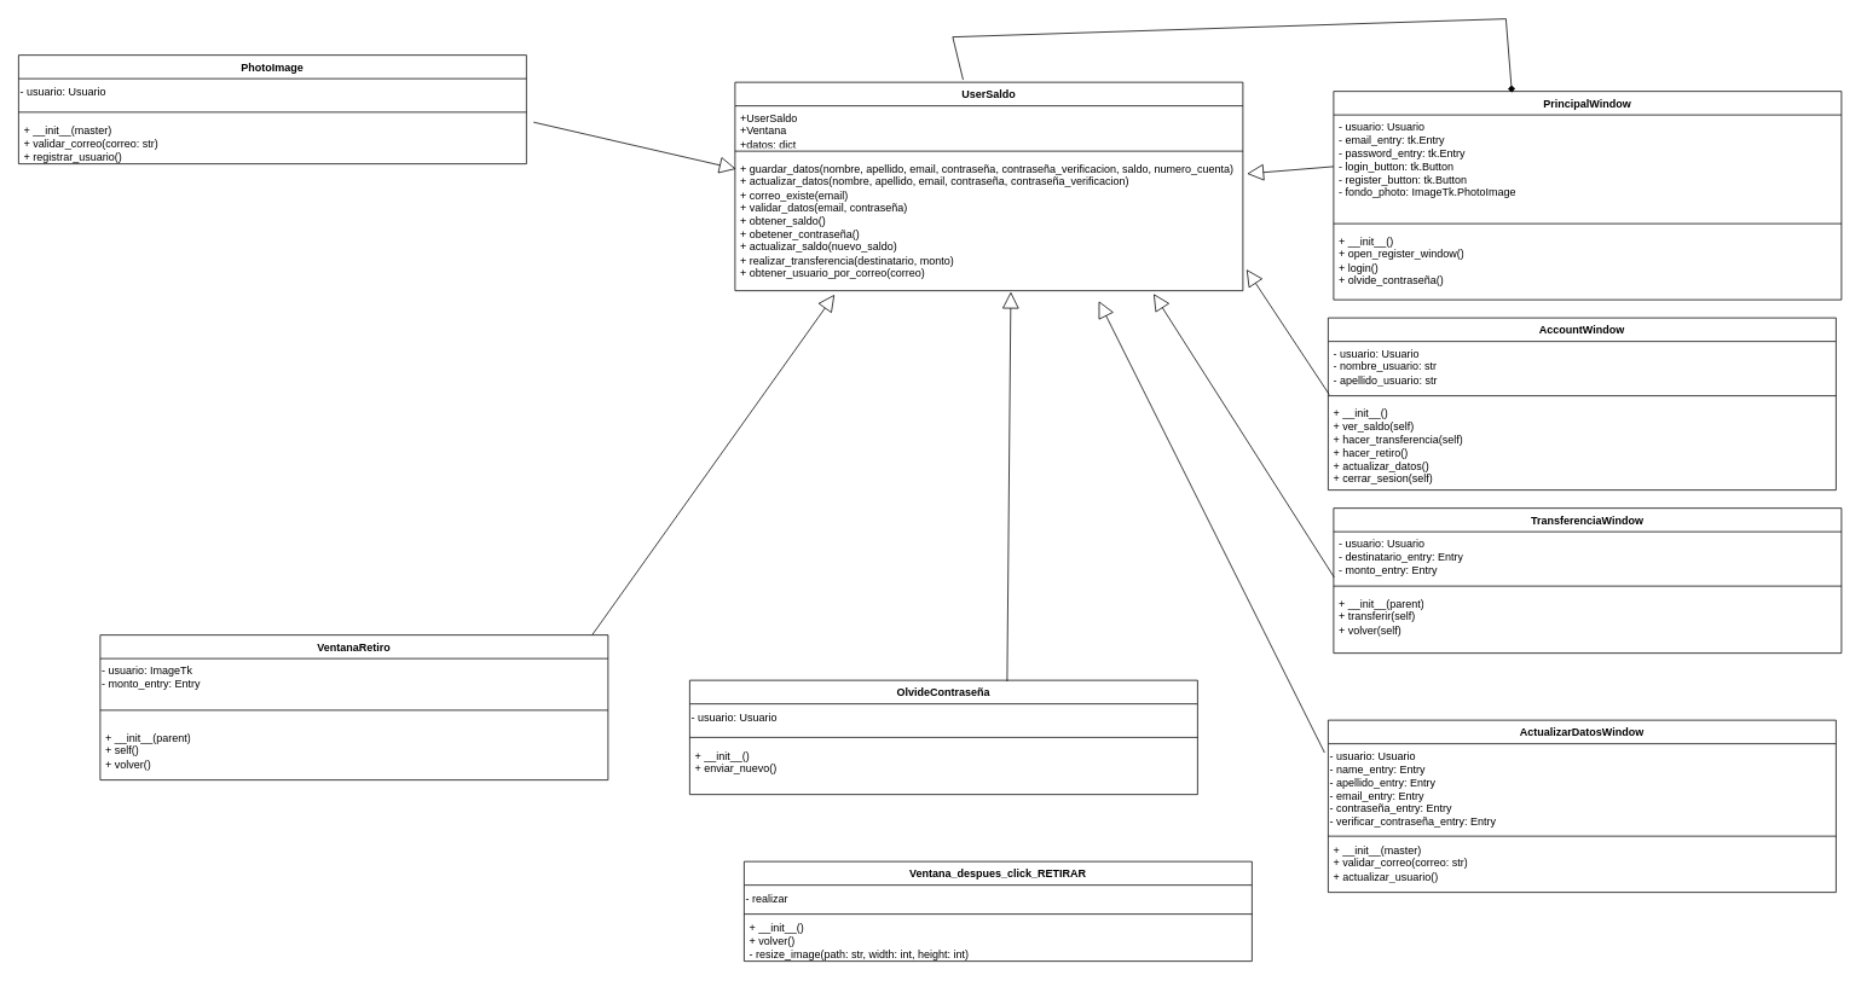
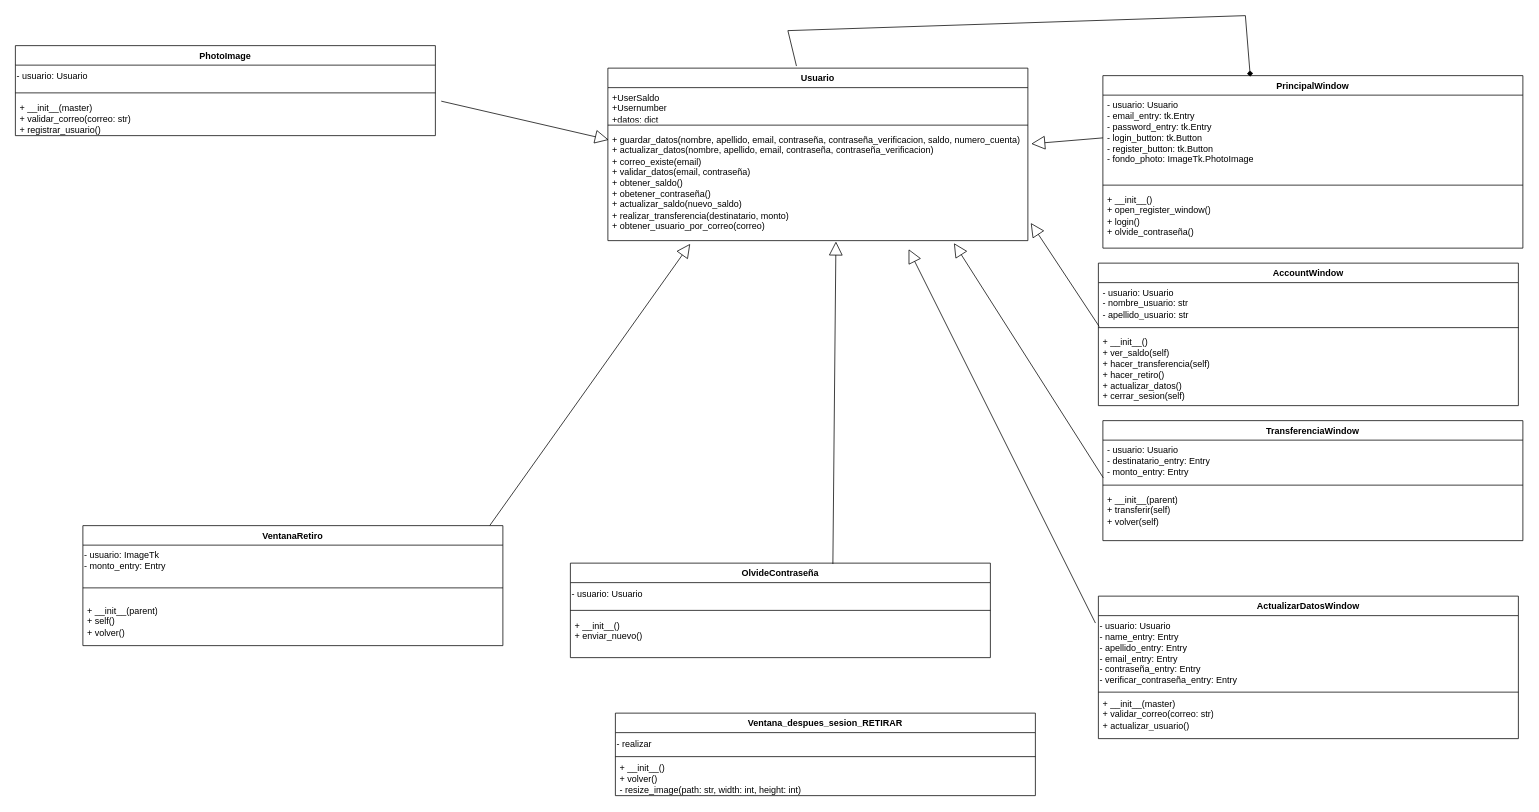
  <mxCell id="0" />
  <mxCell id="1" parent="0" />
- <mxCell id="2" value="UserSaldo" style="swimlane;fontStyle=1;align=center;verticalAlign=top;childLayout=stackLayout;horizontal=1;startSize=26;horizontalStack=0;resizeParent=1;resizeParentMax=0;resizeLast=0;collapsible=1;marginBottom=0;whiteSpace=wrap;html=1;" parent="1" vertex="1"><mxGeometry x="810" y="90" width="560" height="230" as="geometry" /></mxCell>
- <mxCell id="3" value="+UserSaldo&lt;br&gt;+Ventana&lt;br&gt;+datos: dict" style="text;strokeColor=none;fillColor=none;align=left;verticalAlign=top;spacingLeft=4;spacingRight=4;overflow=hidden;rotatable=0;points=[[0,0.5],[1,0.5]];portConstraint=eastwest;whiteSpace=wrap;html=1;" parent="2" vertex="1"><mxGeometry y="26" width="560" height="44" as="geometry" /></mxCell>
+ <mxCell id="2" value="Usuario" style="swimlane;fontStyle=1;align=center;verticalAlign=top;childLayout=stackLayout;horizontal=1;startSize=26;horizontalStack=0;resizeParent=1;resizeParentMax=0;resizeLast=0;collapsible=1;marginBottom=0;whiteSpace=wrap;html=1;" parent="1" vertex="1"><mxGeometry x="810" y="90" width="560" height="230" as="geometry" /></mxCell>
+ <mxCell id="3" value="+UserSaldo&lt;br&gt;+Usernumber&lt;br&gt;+datos: dict" style="text;strokeColor=none;fillColor=none;align=left;verticalAlign=top;spacingLeft=4;spacingRight=4;overflow=hidden;rotatable=0;points=[[0,0.5],[1,0.5]];portConstraint=eastwest;whiteSpace=wrap;html=1;" parent="2" vertex="1"><mxGeometry y="26" width="560" height="44" as="geometry" /></mxCell>
  <mxCell id="4" value="" style="line;strokeWidth=1;fillColor=none;align=left;verticalAlign=middle;spacingTop=-1;spacingLeft=3;spacingRight=3;rotatable=0;labelPosition=right;points=[];portConstraint=eastwest;strokeColor=inherit;" parent="2" vertex="1"><mxGeometry y="70" width="560" height="12" as="geometry" /></mxCell>
  <mxCell id="5" value="+ guardar_datos(nombre, apellido, email, contraseña, contraseña_verificacion, saldo, numero_cuenta)&lt;br&gt;+ actualizar_datos(nombre, apellido, email, contraseña, contraseña_verificacion)&lt;br&gt;+ correo_existe(email)&lt;span style=&quot;&quot;&gt;&lt;/span&gt;&lt;br&gt;+ validar_datos(email, contraseña)&lt;br&gt;+ obtener_saldo()&lt;span style=&quot;&quot;&gt;&lt;/span&gt;&lt;br&gt;+ obetener_contraseña()&lt;span style=&quot;&quot;&gt;&lt;/span&gt;&lt;br&gt;+ actualizar_saldo(nuevo_saldo)&lt;br&gt;+ realizar_transferencia(destinatario, monto)&lt;span style=&quot;&quot;&gt;&lt;/span&gt;&lt;br&gt;+ obtener_usuario_por_correo(correo)&lt;span style=&quot;&quot;&gt;&lt;/span&gt;" style="text;strokeColor=none;fillColor=none;align=left;verticalAlign=top;spacingLeft=4;spacingRight=4;overflow=hidden;rotatable=0;points=[[0,0.5],[1,0.5]];portConstraint=eastwest;whiteSpace=wrap;html=1;" parent="2" vertex="1"><mxGeometry y="82" width="560" height="148" as="geometry" /></mxCell>
  <mxCell id="6" value="AccountWindow" style="swimlane;fontStyle=1;align=center;verticalAlign=top;childLayout=stackLayout;horizontal=1;startSize=26;horizontalStack=0;resizeParent=1;resizeParentMax=0;resizeLast=0;collapsible=1;marginBottom=0;whiteSpace=wrap;html=1;" vertex="1" parent="1"><mxGeometry x="1464" y="350" width="560" height="190" as="geometry" /></mxCell>
  <mxCell id="7" value="&lt;div&gt;- usuario: Usuario&lt;/div&gt;&lt;div&gt;- nombre_usuario: str&lt;/div&gt;&lt;div&gt;- apellido_usuario: str&lt;/div&gt;" style="text;strokeColor=none;fillColor=none;align=left;verticalAlign=top;spacingLeft=4;spacingRight=4;overflow=hidden;rotatable=0;points=[[0,0.5],[1,0.5]];portConstraint=eastwest;whiteSpace=wrap;html=1;" vertex="1" parent="6"><mxGeometry y="26" width="560" height="54" as="geometry" /></mxCell>
  <mxCell id="8" value="" style="line;strokeWidth=1;fillColor=none;align=left;verticalAlign=middle;spacingTop=-1;spacingLeft=3;spacingRight=3;rotatable=0;labelPosition=right;points=[];portConstraint=eastwest;strokeColor=inherit;" vertex="1" parent="6"><mxGeometry y="80" width="560" height="12" as="geometry" /></mxCell>
  <mxCell id="9" value="+&amp;nbsp;__init__()&lt;br&gt;+ ver_saldo(self)&lt;br&gt;+ hacer_transferencia(self)&lt;br&gt;+&amp;nbsp;hacer_retiro()&lt;br&gt;+&amp;nbsp;actualizar_datos()&lt;br&gt;+ cerrar_sesion(self)" style="text;strokeColor=none;fillColor=none;align=left;verticalAlign=top;spacingLeft=4;spacingRight=4;overflow=hidden;rotatable=0;points=[[0,0.5],[1,0.5]];portConstraint=eastwest;whiteSpace=wrap;html=1;" vertex="1" parent="6"><mxGeometry y="92" width="560" height="98" as="geometry" /></mxCell>
  <mxCell id="10" value="TransferenciaWindow" style="swimlane;fontStyle=1;align=center;verticalAlign=top;childLayout=stackLayout;horizontal=1;startSize=26;horizontalStack=0;resizeParent=1;resizeParentMax=0;resizeLast=0;collapsible=1;marginBottom=0;whiteSpace=wrap;html=1;" vertex="1" parent="1"><mxGeometry x="1470" y="560" width="560" height="160" as="geometry" /></mxCell>
  <mxCell id="11" value="&lt;div&gt;- usuario: Usuario&lt;/div&gt;&lt;div&gt;- destinatario_entry: Entry&lt;/div&gt;&lt;div&gt;- monto_entry: Entry&amp;nbsp; &amp;nbsp;&lt;/div&gt;" style="text;strokeColor=none;fillColor=none;align=left;verticalAlign=top;spacingLeft=4;spacingRight=4;overflow=hidden;rotatable=0;points=[[0,0.5],[1,0.5]];portConstraint=eastwest;whiteSpace=wrap;html=1;" vertex="1" parent="10"><mxGeometry y="26" width="560" height="54" as="geometry" /></mxCell>
  <mxCell id="12" value="" style="line;strokeWidth=1;fillColor=none;align=left;verticalAlign=middle;spacingTop=-1;spacingLeft=3;spacingRight=3;rotatable=0;labelPosition=right;points=[];portConstraint=eastwest;strokeColor=inherit;" vertex="1" parent="10"><mxGeometry y="80" width="560" height="12" as="geometry" /></mxCell>
  <mxCell id="13" value="+&amp;nbsp;__init__(parent)&lt;br&gt;+ transferir(self)&lt;br&gt;+ volver(self)" style="text;strokeColor=none;fillColor=none;align=left;verticalAlign=top;spacingLeft=4;spacingRight=4;overflow=hidden;rotatable=0;points=[[0,0.5],[1,0.5]];portConstraint=eastwest;whiteSpace=wrap;html=1;" vertex="1" parent="10"><mxGeometry y="92" width="560" height="68" as="geometry" /></mxCell>
  <mxCell id="14" value="PhotoImage" style="swimlane;fontStyle=1;align=center;verticalAlign=top;childLayout=stackLayout;horizontal=1;startSize=26;horizontalStack=0;resizeParent=1;resizeParentMax=0;resizeLast=0;collapsible=1;marginBottom=0;whiteSpace=wrap;html=1;" vertex="1" parent="1"><mxGeometry x="20" y="60" width="560" height="120" as="geometry" /></mxCell>
  <mxCell id="15" value="- usuario: Usuario" style="text;html=1;align=left;verticalAlign=middle;resizable=0;points=[];autosize=1;strokeColor=none;fillColor=none;" vertex="1" parent="14"><mxGeometry y="26" width="560" height="30" as="geometry" /></mxCell>
  <mxCell id="16" value="" style="line;strokeWidth=1;fillColor=none;align=left;verticalAlign=middle;spacingTop=-1;spacingLeft=3;spacingRight=3;rotatable=0;labelPosition=right;points=[];portConstraint=eastwest;strokeColor=inherit;" vertex="1" parent="14"><mxGeometry y="56" width="560" height="14" as="geometry" /></mxCell>
  <mxCell id="17" value="&lt;div&gt;+ __init__(master)&lt;/div&gt;&lt;div&gt;+ validar_correo(correo: str)&amp;nbsp;&lt;/div&gt;&lt;div&gt;+ registrar_usuario()&lt;/div&gt;" style="text;strokeColor=none;fillColor=none;align=left;verticalAlign=top;spacingLeft=4;spacingRight=4;overflow=hidden;rotatable=0;points=[[0,0.5],[1,0.5]];portConstraint=eastwest;whiteSpace=wrap;html=1;" vertex="1" parent="14"><mxGeometry y="70" width="560" height="50" as="geometry" /></mxCell>
  <mxCell id="18" value="PrincipalWindow" style="swimlane;fontStyle=1;align=center;verticalAlign=top;childLayout=stackLayout;horizontal=1;startSize=26;horizontalStack=0;resizeParent=1;resizeParentMax=0;resizeLast=0;collapsible=1;marginBottom=0;whiteSpace=wrap;html=1;" vertex="1" parent="1"><mxGeometry x="1470" y="100" width="560" height="230" as="geometry" /></mxCell>
  <mxCell id="19" value="- usuario: Usuario&lt;br&gt;- email_entry: tk.Entry&lt;br&gt;- password_entry: tk.Entry&lt;br&gt;- login_button: tk.Button&lt;br&gt;- register_button: tk.Button&lt;br&gt;- fondo_photo: ImageTk.PhotoImage" style="text;strokeColor=none;fillColor=none;align=left;verticalAlign=top;spacingLeft=4;spacingRight=4;overflow=hidden;rotatable=0;points=[[0,0.5],[1,0.5]];portConstraint=eastwest;whiteSpace=wrap;html=1;" vertex="1" parent="18"><mxGeometry y="26" width="560" height="114" as="geometry" /></mxCell>
  <mxCell id="20" value="" style="line;strokeWidth=1;fillColor=none;align=left;verticalAlign=middle;spacingTop=-1;spacingLeft=3;spacingRight=3;rotatable=0;labelPosition=right;points=[];portConstraint=eastwest;strokeColor=inherit;" vertex="1" parent="18"><mxGeometry y="140" width="560" height="12" as="geometry" /></mxCell>
  <mxCell id="21" value="+&amp;nbsp;__init__()&lt;br&gt;+&amp;nbsp;open_register_window()&lt;br&gt;+&amp;nbsp;login()&lt;br&gt;+&amp;nbsp;olvide_contraseña()" style="text;strokeColor=none;fillColor=none;align=left;verticalAlign=top;spacingLeft=4;spacingRight=4;overflow=hidden;rotatable=0;points=[[0,0.5],[1,0.5]];portConstraint=eastwest;whiteSpace=wrap;html=1;" vertex="1" parent="18"><mxGeometry y="152" width="560" height="78" as="geometry" /></mxCell>
  <mxCell id="22" value="ActualizarDatosWindow" style="swimlane;fontStyle=1;align=center;verticalAlign=top;childLayout=stackLayout;horizontal=1;startSize=26;horizontalStack=0;resizeParent=1;resizeParentMax=0;resizeLast=0;collapsible=1;marginBottom=0;whiteSpace=wrap;html=1;" vertex="1" parent="1"><mxGeometry x="1464" y="794" width="560" height="190" as="geometry" /></mxCell>
  <mxCell id="23" value="&lt;div&gt;- usuario: Usuario&lt;/div&gt;&lt;div&gt;- name_entry: Entry&lt;/div&gt;&lt;div&gt;- apellido_entry: Entry&lt;/div&gt;&lt;div&gt;- email_entry: Entry&lt;/div&gt;&lt;div&gt;- contraseña_entry: Entry&lt;/div&gt;&lt;div&gt;- verificar_contraseña_entry: Entry&amp;nbsp;&lt;/div&gt;" style="text;html=1;align=left;verticalAlign=middle;resizable=0;points=[];autosize=1;strokeColor=none;fillColor=none;" vertex="1" parent="22"><mxGeometry y="26" width="560" height="100" as="geometry" /></mxCell>
  <mxCell id="24" value="" style="line;strokeWidth=1;fillColor=none;align=left;verticalAlign=middle;spacingTop=-1;spacingLeft=3;spacingRight=3;rotatable=0;labelPosition=right;points=[];portConstraint=eastwest;strokeColor=inherit;" vertex="1" parent="22"><mxGeometry y="126" width="560" height="4" as="geometry" /></mxCell>
  <mxCell id="25" value="+&amp;nbsp;__init__(master)&lt;br&gt;+&amp;nbsp;validar_correo(correo: str)&lt;br&gt;+&amp;nbsp;actualizar_usuario()" style="text;strokeColor=none;fillColor=none;align=left;verticalAlign=top;spacingLeft=4;spacingRight=4;overflow=hidden;rotatable=0;points=[[0,0.5],[1,0.5]];portConstraint=eastwest;whiteSpace=wrap;html=1;" vertex="1" parent="22"><mxGeometry y="130" width="560" height="60" as="geometry" /></mxCell>
- <mxCell id="26" value="Ventana_despues_click_RETIRAR" style="swimlane;fontStyle=1;align=center;verticalAlign=top;childLayout=stackLayout;horizontal=1;startSize=26;horizontalStack=0;resizeParent=1;resizeParentMax=0;resizeLast=0;collapsible=1;marginBottom=0;whiteSpace=wrap;html=1;" vertex="1" parent="1"><mxGeometry x="820" y="950" width="560" height="110" as="geometry" /></mxCell>
+ <mxCell id="26" value="Ventana_despues_sesion_RETIRAR" style="swimlane;fontStyle=1;align=center;verticalAlign=top;childLayout=stackLayout;horizontal=1;startSize=26;horizontalStack=0;resizeParent=1;resizeParentMax=0;resizeLast=0;collapsible=1;marginBottom=0;whiteSpace=wrap;html=1;" vertex="1" parent="1"><mxGeometry x="820" y="950" width="560" height="110" as="geometry" /></mxCell>
  <mxCell id="27" value="- realizar" style="text;html=1;align=left;verticalAlign=middle;resizable=0;points=[];autosize=1;strokeColor=none;fillColor=none;" vertex="1" parent="26"><mxGeometry y="26" width="560" height="30" as="geometry" /></mxCell>
  <mxCell id="28" value="" style="line;strokeWidth=1;fillColor=none;align=left;verticalAlign=middle;spacingTop=-1;spacingLeft=3;spacingRight=3;rotatable=0;labelPosition=right;points=[];portConstraint=eastwest;strokeColor=inherit;" vertex="1" parent="26"><mxGeometry y="56" width="560" height="4" as="geometry" /></mxCell>
  <mxCell id="29" value="&lt;div&gt;+ __init__()&lt;/div&gt;&lt;div&gt;+ volver()&lt;/div&gt;&lt;div&gt;- resize_image(path: str, width: int, height: int)&lt;/div&gt;" style="text;strokeColor=none;fillColor=none;align=left;verticalAlign=top;spacingLeft=4;spacingRight=4;overflow=hidden;rotatable=0;points=[[0,0.5],[1,0.5]];portConstraint=eastwest;whiteSpace=wrap;html=1;" vertex="1" parent="26"><mxGeometry y="60" width="560" height="50" as="geometry" /></mxCell>
  <mxCell id="30" value="OlvideContraseña" style="swimlane;fontStyle=1;align=center;verticalAlign=top;childLayout=stackLayout;horizontal=1;startSize=26;horizontalStack=0;resizeParent=1;resizeParentMax=0;resizeLast=0;collapsible=1;marginBottom=0;whiteSpace=wrap;html=1;" vertex="1" parent="1"><mxGeometry x="760" y="750" width="560" height="126" as="geometry" /></mxCell>
  <mxCell id="31" value="- usuario: Usuario    " style="text;html=1;align=left;verticalAlign=middle;resizable=0;points=[];autosize=1;strokeColor=none;fillColor=none;" vertex="1" parent="30"><mxGeometry y="26" width="560" height="30" as="geometry" /></mxCell>
  <mxCell id="32" value="" style="line;strokeWidth=1;fillColor=none;align=left;verticalAlign=middle;spacingTop=-1;spacingLeft=3;spacingRight=3;rotatable=0;labelPosition=right;points=[];portConstraint=eastwest;strokeColor=inherit;" vertex="1" parent="30"><mxGeometry y="56" width="560" height="14" as="geometry" /></mxCell>
  <mxCell id="33" value="&lt;div&gt;+ __init__()&lt;/div&gt;&lt;div&gt;+ enviar_nuevo()&lt;/div&gt;" style="text;strokeColor=none;fillColor=none;align=left;verticalAlign=top;spacingLeft=4;spacingRight=4;overflow=hidden;rotatable=0;points=[[0,0.5],[1,0.5]];portConstraint=eastwest;whiteSpace=wrap;html=1;" vertex="1" parent="30"><mxGeometry y="70" width="560" height="56" as="geometry" /></mxCell>
  <mxCell id="34" value="VentanaRetiro" style="swimlane;fontStyle=1;align=center;verticalAlign=top;childLayout=stackLayout;horizontal=1;startSize=26;horizontalStack=0;resizeParent=1;resizeParentMax=0;resizeLast=0;collapsible=1;marginBottom=0;whiteSpace=wrap;html=1;" vertex="1" parent="1"><mxGeometry x="110" y="700" width="560" height="160" as="geometry" /></mxCell>
  <mxCell id="35" value="- usuario: ImageTk&lt;br&gt;- monto_entry: Entry" style="text;html=1;align=left;verticalAlign=middle;resizable=0;points=[];autosize=1;strokeColor=none;fillColor=none;" vertex="1" parent="34"><mxGeometry y="26" width="560" height="40" as="geometry" /></mxCell>
  <mxCell id="36" value="" style="line;strokeWidth=1;fillColor=none;align=left;verticalAlign=middle;spacingTop=-1;spacingLeft=3;spacingRight=3;rotatable=0;labelPosition=right;points=[];portConstraint=eastwest;strokeColor=inherit;" vertex="1" parent="34"><mxGeometry y="66" width="560" height="34" as="geometry" /></mxCell>
  <mxCell id="37" value="&lt;div&gt;+ __init__(parent)&lt;/div&gt;&lt;div&gt;+ self()&lt;/div&gt;&lt;div&gt;+ volver()&amp;nbsp;&amp;nbsp;&lt;/div&gt;" style="text;strokeColor=none;fillColor=none;align=left;verticalAlign=top;spacingLeft=4;spacingRight=4;overflow=hidden;rotatable=0;points=[[0,0.5],[1,0.5]];portConstraint=eastwest;whiteSpace=wrap;html=1;" vertex="1" parent="34"><mxGeometry y="100" width="560" height="60" as="geometry" /></mxCell>
  <mxCell id="38" value="" style="endArrow=diamond;html=1;rounded=0;exitX=0.449;exitY=-0.012;exitDx=0;exitDy=0;exitPerimeter=0;entryX=0.351;entryY=0.006;entryDx=0;entryDy=0;entryPerimeter=0;" edge="1" parent="1" source="2" target="18"><mxGeometry width="50" height="50" relative="1" as="geometry"><mxPoint x="1110" y="70" as="sourcePoint" /><mxPoint x="1510" y="30" as="targetPoint" /><Array as="points"><mxPoint x="1050" y="40" /><mxPoint x="1660" y="20" /></Array></mxGeometry></mxCell>
  <mxCell id="39" value="" style="endArrow=block;endSize=16;endFill=0;html=1;rounded=0;exitX=0.002;exitY=1.083;exitDx=0;exitDy=0;exitPerimeter=0;entryX=1.007;entryY=0.841;entryDx=0;entryDy=0;entryPerimeter=0;" edge="1" parent="1" source="7" target="5"><mxGeometry width="160" relative="1" as="geometry"><mxPoint x="1230" y="440" as="sourcePoint" /><mxPoint x="1390" y="440" as="targetPoint" /></mxGeometry></mxCell>
  <mxCell id="40" value="" style="endArrow=block;endSize=16;endFill=0;html=1;rounded=0;exitX=0.001;exitY=0.931;exitDx=0;exitDy=0;exitPerimeter=0;entryX=0.824;entryY=1.023;entryDx=0;entryDy=0;entryPerimeter=0;" edge="1" parent="1" source="11" target="5"><mxGeometry width="160" relative="1" as="geometry"><mxPoint x="1240" y="450" as="sourcePoint" /><mxPoint x="1400" y="450" as="targetPoint" /></mxGeometry></mxCell>
  <mxCell id="41" value="" style="endArrow=block;endSize=16;endFill=0;html=1;rounded=0;exitX=-0.007;exitY=0.099;exitDx=0;exitDy=0;exitPerimeter=0;entryX=0.716;entryY=1.077;entryDx=0;entryDy=0;entryPerimeter=0;" edge="1" parent="1" source="23" target="5"><mxGeometry width="160" relative="1" as="geometry"><mxPoint x="1250" y="460" as="sourcePoint" /><mxPoint x="1410" y="460" as="targetPoint" /></mxGeometry></mxCell>
  <mxCell id="42" value="" style="endArrow=block;endSize=16;endFill=0;html=1;rounded=0;exitX=0.625;exitY=0.009;exitDx=0;exitDy=0;exitPerimeter=0;entryX=0.543;entryY=1.008;entryDx=0;entryDy=0;entryPerimeter=0;" edge="1" parent="1" source="30" target="5"><mxGeometry width="160" relative="1" as="geometry"><mxPoint x="1260" y="470" as="sourcePoint" /><mxPoint x="1420" y="470" as="targetPoint" /></mxGeometry></mxCell>
  <mxCell id="43" value="" style="endArrow=block;endSize=16;endFill=0;html=1;rounded=0;exitX=0.969;exitY=-0.002;exitDx=0;exitDy=0;exitPerimeter=0;entryX=0.196;entryY=1.029;entryDx=0;entryDy=0;entryPerimeter=0;" edge="1" parent="1" source="34" target="5"><mxGeometry width="160" relative="1" as="geometry"><mxPoint x="850" y="530" as="sourcePoint" /><mxPoint x="1051" y="500" as="targetPoint" /></mxGeometry></mxCell>
  <mxCell id="44" value="" style="endArrow=block;endSize=16;endFill=0;html=1;rounded=0;exitX=1.014;exitY=0.081;exitDx=0;exitDy=0;exitPerimeter=0;entryX=0.002;entryY=0.092;entryDx=0;entryDy=0;entryPerimeter=0;" edge="1" parent="1" source="17" target="5"><mxGeometry width="160" relative="1" as="geometry"><mxPoint x="620" y="160" as="sourcePoint" /><mxPoint x="780" y="160" as="targetPoint" /></mxGeometry></mxCell>
  <mxCell id="45" value="" style="endArrow=block;endSize=16;endFill=0;html=1;rounded=0;exitX=0;exitY=0.5;exitDx=0;exitDy=0;entryX=1.008;entryY=0.128;entryDx=0;entryDy=0;entryPerimeter=0;" edge="1" parent="1" source="19" target="5"><mxGeometry width="160" relative="1" as="geometry"><mxPoint x="1270" y="550" as="sourcePoint" /><mxPoint x="1430" y="550" as="targetPoint" /></mxGeometry></mxCell>
